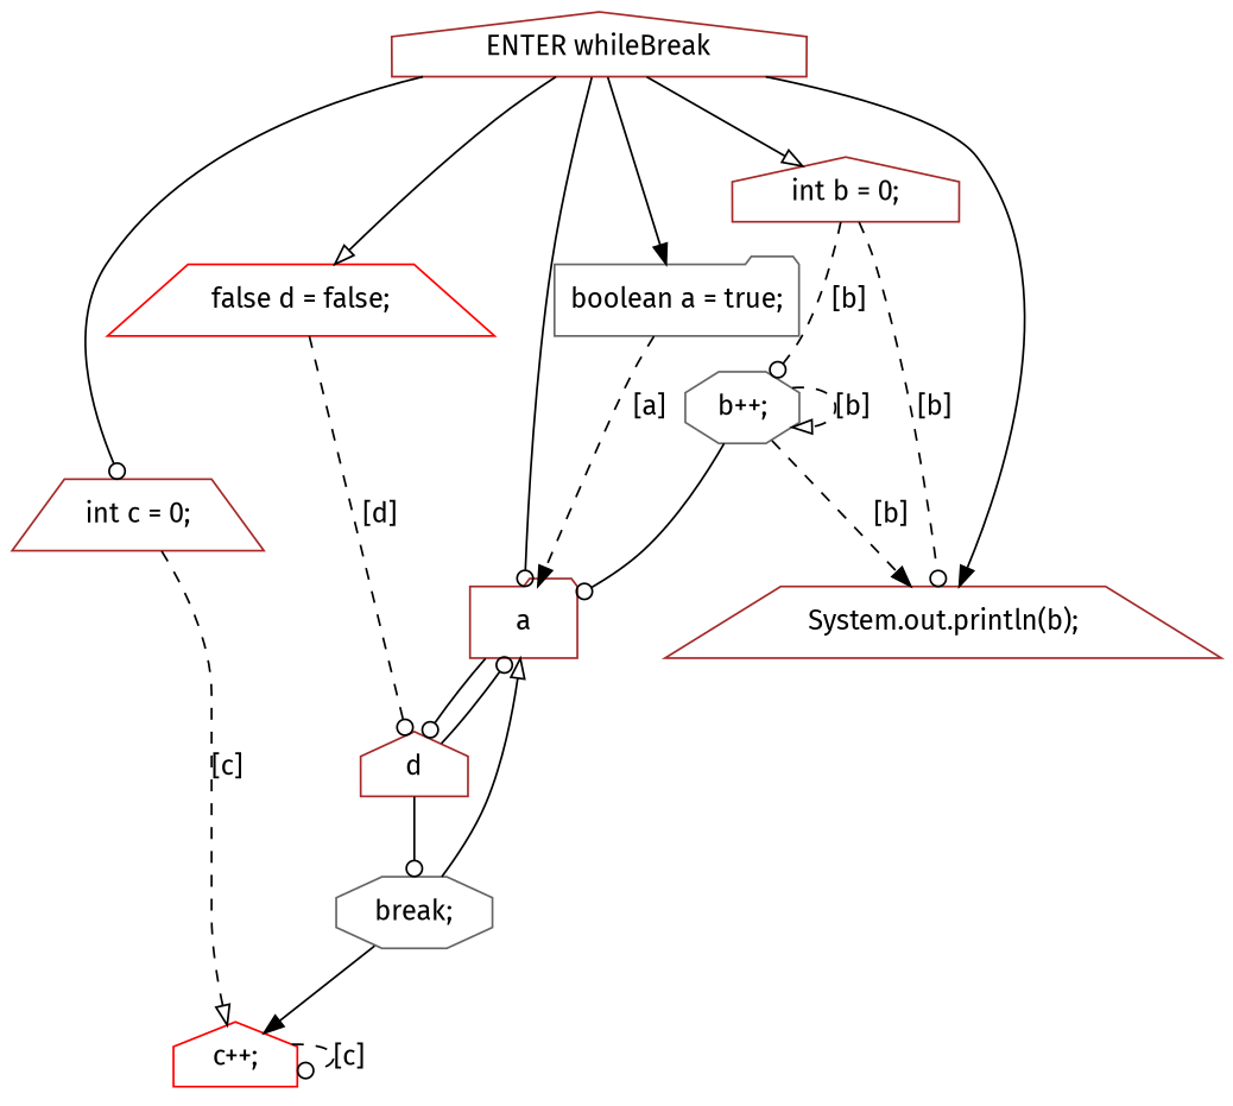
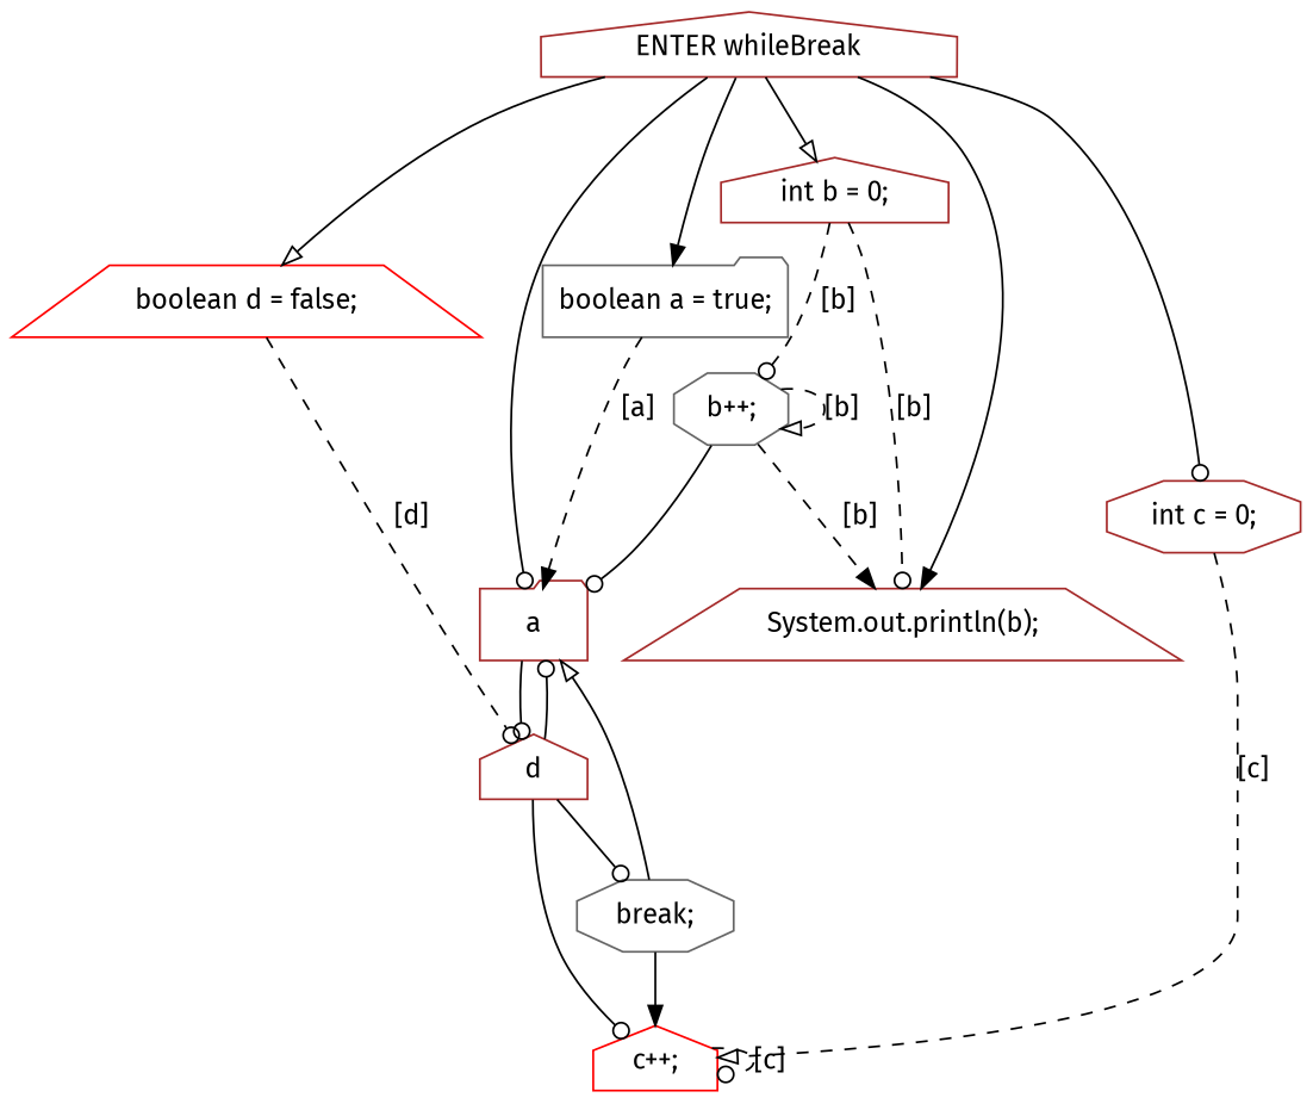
  digraph {
    fontname="Fira Sans"
    node [color=brown fontname="Fira Sans" shape=house]
    edge [arrowhead=odot fontname="Fira Sans"]
    n1 [label="ENTER whileBreak"]
    n2 [color=gray40 label="boolean a = true;" shape=folder]
-   n3 [color=red label="false d = false;" shape=trapezium]
+   n3 [color=red label="boolean d = false;" shape=trapezium]
    n4 [label="int b = 0;"]
-   n5 [label="int c = 0;" shape=trapezium]
+   n5 [label="int c = 0;" shape=octagon]
    n6 [label=a shape=folder]
    n7 [label="System.out.println(b);" shape=trapezium]
    n8 [label=d]
    n9 [color=gray40 label="b++;" shape=octagon]
    n10 [color=red label="c++;"]
    n11 [color=gray40 label="break;" shape=octagon]
    n1 -> n2 [arrowhead=normal]
    n1 -> n3 [arrowhead=onormal]
    n1 -> n4 [arrowhead=onormal]
    n1 -> n5
    n1 -> n6
    n1 -> n7 [arrowhead=normal]
    n2 -> n6 [arrowhead=normal label="[a]" style=dashed]
    n3 -> n8 [label="[d]" style=dashed]
    n4 -> n7 [label="[b]" style=dashed]
    n4 -> n9 [label="[b]" style=dashed]
    n5 -> n10 [arrowhead=onormal label="[c]" style=dashed]
    n6 -> n8
    n8 -> n6
+   n8 -> n10
    n8 -> n11
    n9 -> n6
    n9 -> n7 [arrowhead=normal label="[b]" style=dashed]
    n9 -> n9 [arrowhead=onormal label="[b]" style=dashed]
    n10 -> n10 [label="[c]" style=dashed]
    n11 -> n6 [arrowhead=onormal]
    n11 -> n10 [arrowhead=normal]
  }
